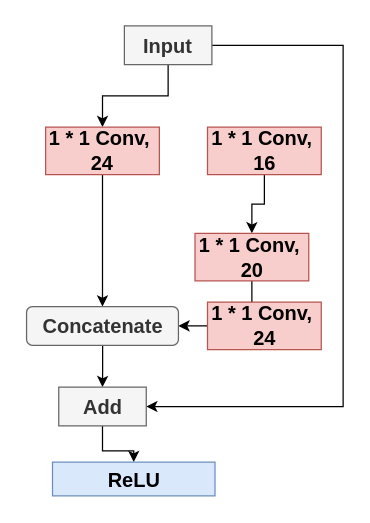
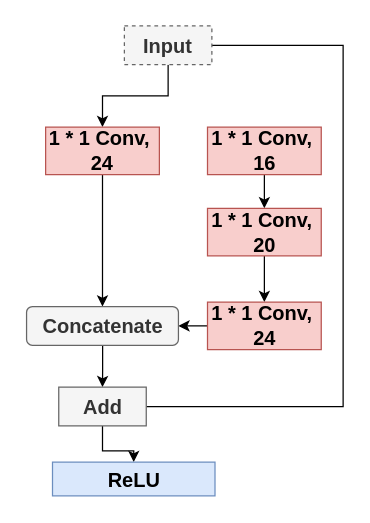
  <mxCell id="0" />
  <mxCell id="1" parent="0" />
  <mxCell id="2" style="edgeStyle=orthogonalEdgeStyle;rounded=0;orthogonalLoop=1;jettySize=auto;html=1;exitX=0.5;exitY=1;exitDx=0;exitDy=0;" edge="1" parent="1" source="4" target="6"><mxGeometry relative="1" as="geometry" /></mxCell>
- <mxCell id="3" style="edgeStyle=orthogonalEdgeStyle;rounded=0;orthogonalLoop=1;jettySize=auto;html=1;exitX=1;exitY=0.5;exitDx=0;exitDy=0;entryX=1;entryY=0.5;entryDx=0;entryDy=0;" edge="1" parent="1" source="4" target="16"><mxGeometry relative="1" as="geometry"><Array as="points"><mxPoint x="274" y="36" /><mxPoint x="274" y="325" /></Array></mxGeometry></mxCell>
- <mxCell id="4" value="&lt;font style=&quot;font-size: 16px;&quot;&gt;&lt;b&gt;Input&lt;/b&gt;&lt;/font&gt;" style="rounded=0;whiteSpace=wrap;html=1;fillColor=#f5f5f5;fontColor=#333333;strokeColor=#666666;" parent="1" vertex="1"><mxGeometry x="99" y="20" width="70" height="31" as="geometry" /></mxCell>
+ <mxCell id="3" style="edgeStyle=orthogonalEdgeStyle;rounded=0;orthogonalLoop=1;jettySize=auto;html=1;exitX=1;exitY=0.5;exitDx=0;exitDy=0;entryX=1;entryY=0.5;entryDx=0;entryDy=0;endArrow=none;" edge="1" parent="1" source="4" target="16"><mxGeometry relative="1" as="geometry"><Array as="points"><mxPoint x="274" y="36" /><mxPoint x="274" y="325" /></Array></mxGeometry></mxCell>
+ <mxCell id="4" value="&lt;font style=&quot;font-size: 16px;&quot;&gt;&lt;b&gt;Input&lt;/b&gt;&lt;/font&gt;" style="rounded=0;whiteSpace=wrap;html=1;fillColor=#f5f5f5;fontColor=#333333;strokeColor=#666666;dashed=1;" parent="1" vertex="1"><mxGeometry x="99" y="20" width="70" height="31" as="geometry" /></mxCell>
  <mxCell id="5" style="edgeStyle=orthogonalEdgeStyle;rounded=0;orthogonalLoop=1;jettySize=auto;html=1;exitX=0.5;exitY=1;exitDx=0;exitDy=0;entryX=0.5;entryY=0;entryDx=0;entryDy=0;" edge="1" parent="1" source="6" target="14"><mxGeometry relative="1" as="geometry" /></mxCell>
  <mxCell id="6" value="&lt;span style=&quot;font-size: 16px;&quot;&gt;&lt;b&gt;1 * 1 Conv,&amp;nbsp; 24&lt;/b&gt;&lt;/span&gt;" style="rounded=0;whiteSpace=wrap;html=1;fillColor=#f8cecc;strokeColor=#b85450;" vertex="1" parent="1"><mxGeometry x="36" y="101" width="91" height="38" as="geometry" /></mxCell>
  <mxCell id="7" value="" style="edgeStyle=orthogonalEdgeStyle;rounded=0;orthogonalLoop=1;jettySize=auto;html=1;" edge="1" parent="1" source="8" target="10"><mxGeometry relative="1" as="geometry" /></mxCell>
  <mxCell id="8" value="&lt;span style=&quot;font-size: 16px;&quot;&gt;&lt;b&gt;1 * 1 Conv,&amp;nbsp; 16&lt;/b&gt;&lt;/span&gt;" style="rounded=0;whiteSpace=wrap;html=1;fillColor=#f8cecc;strokeColor=#b85450;" vertex="1" parent="1"><mxGeometry x="165.5" y="101" width="91" height="38" as="geometry" /></mxCell>
  <mxCell id="9" value="" style="edgeStyle=orthogonalEdgeStyle;rounded=0;orthogonalLoop=1;jettySize=auto;html=1;" edge="1" parent="1" source="10" target="12"><mxGeometry relative="1" as="geometry" /></mxCell>
- <mxCell id="10" value="&lt;span style=&quot;font-size: 16px;&quot;&gt;&lt;b&gt;1 * 1 Conv,&amp;nbsp; 20&lt;/b&gt;&lt;/span&gt;" style="rounded=0;whiteSpace=wrap;html=1;fillColor=#f8cecc;strokeColor=#b85450;" vertex="1" parent="1"><mxGeometry x="155.5" y="186" width="91" height="38" as="geometry" /></mxCell>
+ <mxCell id="10" value="&lt;span style=&quot;font-size: 16px;&quot;&gt;&lt;b&gt;1 * 1 Conv,&amp;nbsp; 20&lt;/b&gt;&lt;/span&gt;" style="rounded=0;whiteSpace=wrap;html=1;fillColor=#f8cecc;strokeColor=#b85450;" vertex="1" parent="1"><mxGeometry x="165.5" y="166" width="91" height="38" as="geometry" /></mxCell>
  <mxCell id="11" value="" style="edgeStyle=orthogonalEdgeStyle;rounded=0;orthogonalLoop=1;jettySize=auto;html=1;" edge="1" parent="1" source="12" target="14"><mxGeometry relative="1" as="geometry" /></mxCell>
  <mxCell id="12" value="&lt;span style=&quot;font-size: 16px;&quot;&gt;&lt;b&gt;1 * 1 Conv,&amp;nbsp; 24&lt;/b&gt;&lt;/span&gt;" style="rounded=0;whiteSpace=wrap;html=1;fillColor=#f8cecc;strokeColor=#b85450;" vertex="1" parent="1"><mxGeometry x="165.5" y="241" width="91" height="38" as="geometry" /></mxCell>
  <mxCell id="13" value="" style="edgeStyle=orthogonalEdgeStyle;rounded=0;orthogonalLoop=1;jettySize=auto;html=1;" edge="1" parent="1" source="14" target="16"><mxGeometry relative="1" as="geometry" /></mxCell>
  <mxCell id="14" value="&lt;font style=&quot;font-size: 16px;&quot;&gt;&lt;b&gt;Concatenate&lt;/b&gt;&lt;/font&gt;" style="whiteSpace=wrap;html=1;fillColor=#f5f5f5;fontColor=#333333;strokeColor=#666666;rounded=1;" vertex="1" parent="1"><mxGeometry x="20.75" y="244.5" width="121.5" height="31" as="geometry" /></mxCell>
  <mxCell id="15" value="" style="edgeStyle=orthogonalEdgeStyle;rounded=0;orthogonalLoop=1;jettySize=auto;html=1;" edge="1" parent="1" source="16" target="17"><mxGeometry relative="1" as="geometry" /></mxCell>
  <mxCell id="16" value="&lt;font style=&quot;font-size: 16px;&quot;&gt;&lt;b&gt;Add&lt;/b&gt;&lt;/font&gt;" style="rounded=0;whiteSpace=wrap;html=1;fillColor=#f5f5f5;fontColor=#333333;strokeColor=#666666;" vertex="1" parent="1"><mxGeometry x="46.5" y="309" width="70" height="31" as="geometry" /></mxCell>
  <mxCell id="17" value="&lt;span style=&quot;font-size: 16px;&quot;&gt;&lt;b&gt;ReLU&lt;/b&gt;&lt;/span&gt;" style="rounded=0;whiteSpace=wrap;html=1;fillColor=#dae8fc;strokeColor=#6c8ebf;" vertex="1" parent="1"><mxGeometry x="41.5" y="369" width="130" height="27" as="geometry" /></mxCell>
